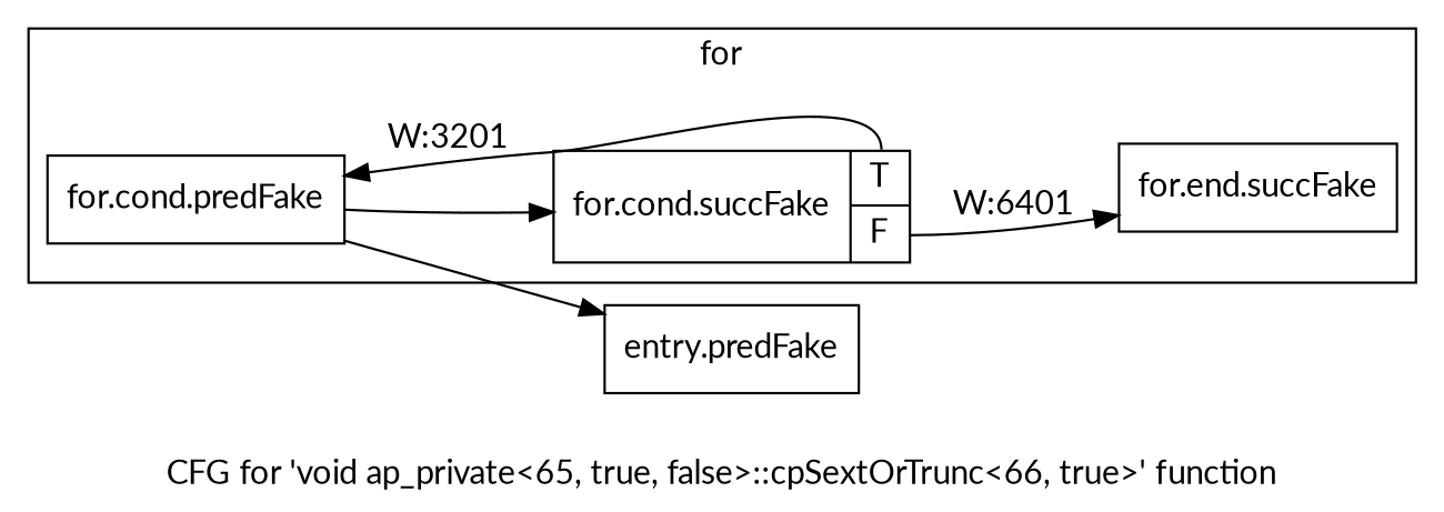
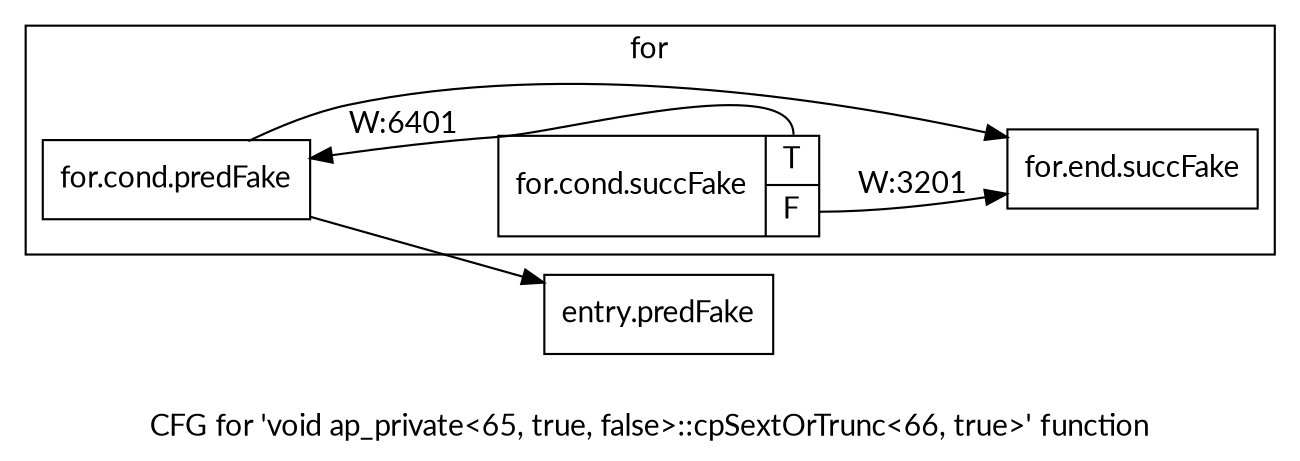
  digraph {
    fontname=Lato
    label="CFG for 'void ap_private\<65, true, false\>::cpSextOrTrunc\<66, true\>' function"
    rankdir=LR
    node [filename="/tools/Xilinx/Vitis_HLS/2022.1/include/etc/ap_private.h" fontname=Lato linenumber=5631 shape=record]
    edge [execusionnum=3200 filename="/tools/Xilinx/Vitis_HLS/2022.1/include/etc/ap_private.h" fontname=Lato]
    n1 [label="{for.cond.predFake}"]
    n2 [label="{for.cond.succFake|{<s0>T|<s1>F}}"]
    n3 [label="{for.end.succFake}" linenumber=5634]
    n4 [label="{entry.predFake}" filename="" linenumber=""]
    subgraph cluster_1 {
      invocationtime=3200
      label=for
      tripcount=6400
      n1
      n2
      n3
    }
-   n1 -> n2 [execusionnum=9600]
+   n1 -> n3 [execusionnum=9600]
    n1 -> n4
-   n2 -> n1 [execusionnum=6400 label="W:3201" tailport=s0]
-   n2 -> n3 [label="W:6401" tailport=s1]
+   n2 -> n1 [execusionnum=6400 label="W:6401" tailport=s0]
+   n2 -> n3 [label="W:3201" tailport=s1]
  }
